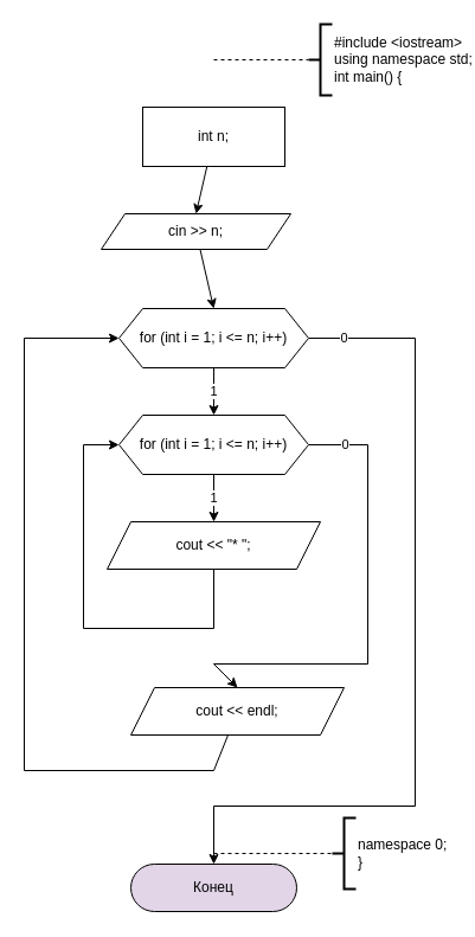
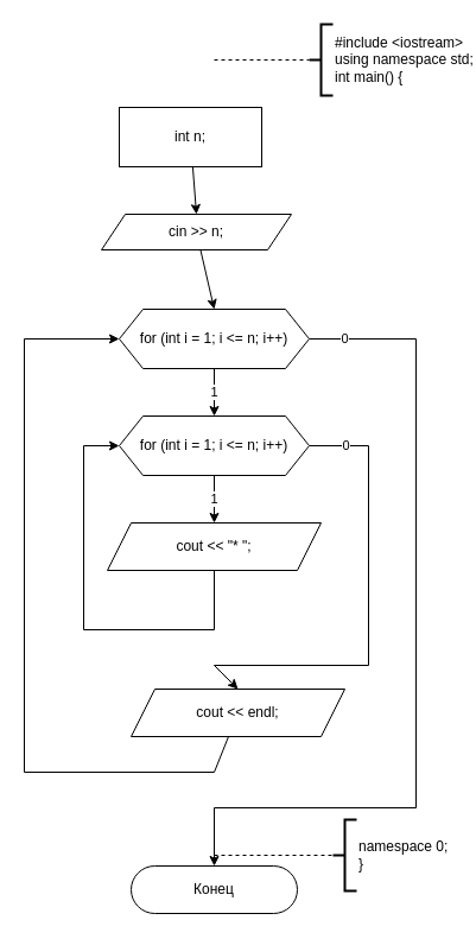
  <mxCell id="0" />
  <mxCell id="1" parent="0" />
  <mxCell id="2" style="edgeStyle=none;html=1;entryX=0.5;entryY=0;entryDx=0;entryDy=0;" parent="1" source="3" target="10" edge="1"><mxGeometry relative="1" as="geometry" /></mxCell>
- <mxCell id="3" value="int n;" style="rounded=0;whiteSpace=wrap;html=1;" parent="1" vertex="1"><mxGeometry x="120" y="90" width="120" height="50" as="geometry" /></mxCell>
+ <mxCell id="3" value="int n;" style="rounded=0;whiteSpace=wrap;html=1;" parent="1" vertex="1"><mxGeometry x="100" y="90" width="120" height="50" as="geometry" /></mxCell>
  <mxCell id="4" value="#include &amp;lt;iostream&amp;gt;&lt;br&gt;using namespace std;&lt;br&gt;int main() {" style="strokeWidth=2;html=1;shape=mxgraph.flowchart.annotation_2;align=left;labelPosition=right;pointerEvents=1;" parent="1" vertex="1"><mxGeometry x="260" y="20" width="20" height="60" as="geometry" /></mxCell>
  <mxCell id="5" value="" style="endArrow=none;dashed=1;html=1;entryX=0;entryY=0.5;entryDx=0;entryDy=0;entryPerimeter=0;" parent="1" target="4" edge="1"><mxGeometry width="50" height="50" relative="1" as="geometry"><mxPoint x="180" y="50" as="sourcePoint" /><mxPoint x="270" y="40" as="targetPoint" /></mxGeometry></mxCell>
- <mxCell id="6" value="Конец" style="rounded=1;whiteSpace=wrap;html=1;arcSize=50;fillColor=#e1d5e7;" parent="1" vertex="1"><mxGeometry x="110" y="729" width="140" height="40" as="geometry" /></mxCell>
+ <mxCell id="6" value="Конец" style="rounded=1;whiteSpace=wrap;html=1;arcSize=50;" parent="1" vertex="1"><mxGeometry x="110" y="729" width="140" height="40" as="geometry" /></mxCell>
  <mxCell id="7" value="namespace 0;&lt;br&gt;}" style="strokeWidth=2;html=1;shape=mxgraph.flowchart.annotation_2;align=left;labelPosition=right;pointerEvents=1;" parent="1" vertex="1"><mxGeometry x="280" y="690" width="20" height="60" as="geometry" /></mxCell>
  <mxCell id="8" value="" style="endArrow=none;dashed=1;html=1;entryX=0;entryY=0.5;entryDx=0;entryDy=0;entryPerimeter=0;" parent="1" target="7" edge="1"><mxGeometry width="50" height="50" relative="1" as="geometry"><mxPoint x="180" y="720" as="sourcePoint" /><mxPoint x="280" y="-320" as="targetPoint" /></mxGeometry></mxCell>
  <mxCell id="9" style="edgeStyle=none;html=1;entryX=0.5;entryY=0;entryDx=0;entryDy=0;" parent="1" source="10" target="13" edge="1"><mxGeometry relative="1" as="geometry" /></mxCell>
  <mxCell id="10" value="cin &amp;gt;&amp;gt; n;" style="shape=parallelogram;perimeter=parallelogramPerimeter;whiteSpace=wrap;html=1;fixedSize=1;" parent="1" vertex="1"><mxGeometry x="85" y="180" width="160" height="30" as="geometry" /></mxCell>
  <mxCell id="11" value="1" style="edgeStyle=none;html=1;entryX=0.5;entryY=0;entryDx=0;entryDy=0;" parent="1" source="13" target="16" edge="1"><mxGeometry relative="1" as="geometry" /></mxCell>
  <mxCell id="12" value="0" style="edgeStyle=none;rounded=0;html=1;entryX=0.5;entryY=0;entryDx=0;entryDy=0;" parent="1" source="13" target="6" edge="1"><mxGeometry x="-0.915" relative="1" as="geometry"><Array as="points"><mxPoint x="350" y="285" /><mxPoint x="350" y="680" /><mxPoint x="180" y="680" /></Array><mxPoint as="offset" /></mxGeometry></mxCell>
  <mxCell id="13" value="for (int i = 1; i &amp;lt;= n; i++)" style="shape=hexagon;perimeter=hexagonPerimeter2;whiteSpace=wrap;html=1;fixedSize=1;" parent="1" vertex="1"><mxGeometry x="100" y="260" width="160" height="50" as="geometry" /></mxCell>
  <mxCell id="14" value="1" style="edgeStyle=none;html=1;entryX=0.5;entryY=0;entryDx=0;entryDy=0;" parent="1" source="16" target="18" edge="1"><mxGeometry relative="1" as="geometry" /></mxCell>
  <mxCell id="15" value="0" style="edgeStyle=none;rounded=0;html=1;entryX=0.5;entryY=0;entryDx=0;entryDy=0;" parent="1" source="16" target="20" edge="1"><mxGeometry x="-0.844" relative="1" as="geometry"><Array as="points"><mxPoint x="310" y="375" /><mxPoint x="310" y="560" /><mxPoint x="180" y="560" /></Array><mxPoint as="offset" /></mxGeometry></mxCell>
  <mxCell id="16" value="for (int i = 1; i &amp;lt;= n; i++)" style="shape=hexagon;perimeter=hexagonPerimeter2;whiteSpace=wrap;html=1;fixedSize=1;" parent="1" vertex="1"><mxGeometry x="100" y="350" width="160" height="50" as="geometry" /></mxCell>
  <mxCell id="17" style="edgeStyle=none;html=1;rounded=0;entryX=0;entryY=0.5;entryDx=0;entryDy=0;" parent="1" source="18" target="16" edge="1"><mxGeometry relative="1" as="geometry"><mxPoint x="80" y="530" as="targetPoint" /><Array as="points"><mxPoint x="180" y="530" /><mxPoint x="70" y="530" /><mxPoint x="70" y="375" /></Array></mxGeometry></mxCell>
  <mxCell id="18" value="cout &amp;lt;&amp;lt; &quot;* &quot;;" style="shape=parallelogram;perimeter=parallelogramPerimeter;whiteSpace=wrap;html=1;fixedSize=1;" parent="1" vertex="1"><mxGeometry x="90" y="440" width="180" height="40" as="geometry" /></mxCell>
  <mxCell id="19" style="edgeStyle=none;rounded=0;html=1;entryX=0;entryY=0.5;entryDx=0;entryDy=0;" parent="1" source="20" target="13" edge="1"><mxGeometry relative="1" as="geometry"><Array as="points"><mxPoint x="180" y="650" /><mxPoint x="20" y="650" /><mxPoint x="20" y="285" /></Array></mxGeometry></mxCell>
  <mxCell id="20" value="cout &amp;lt;&amp;lt; endl;" style="shape=parallelogram;perimeter=parallelogramPerimeter;whiteSpace=wrap;html=1;fixedSize=1;" parent="1" vertex="1"><mxGeometry x="110" y="580" width="180" height="40" as="geometry" /></mxCell>
